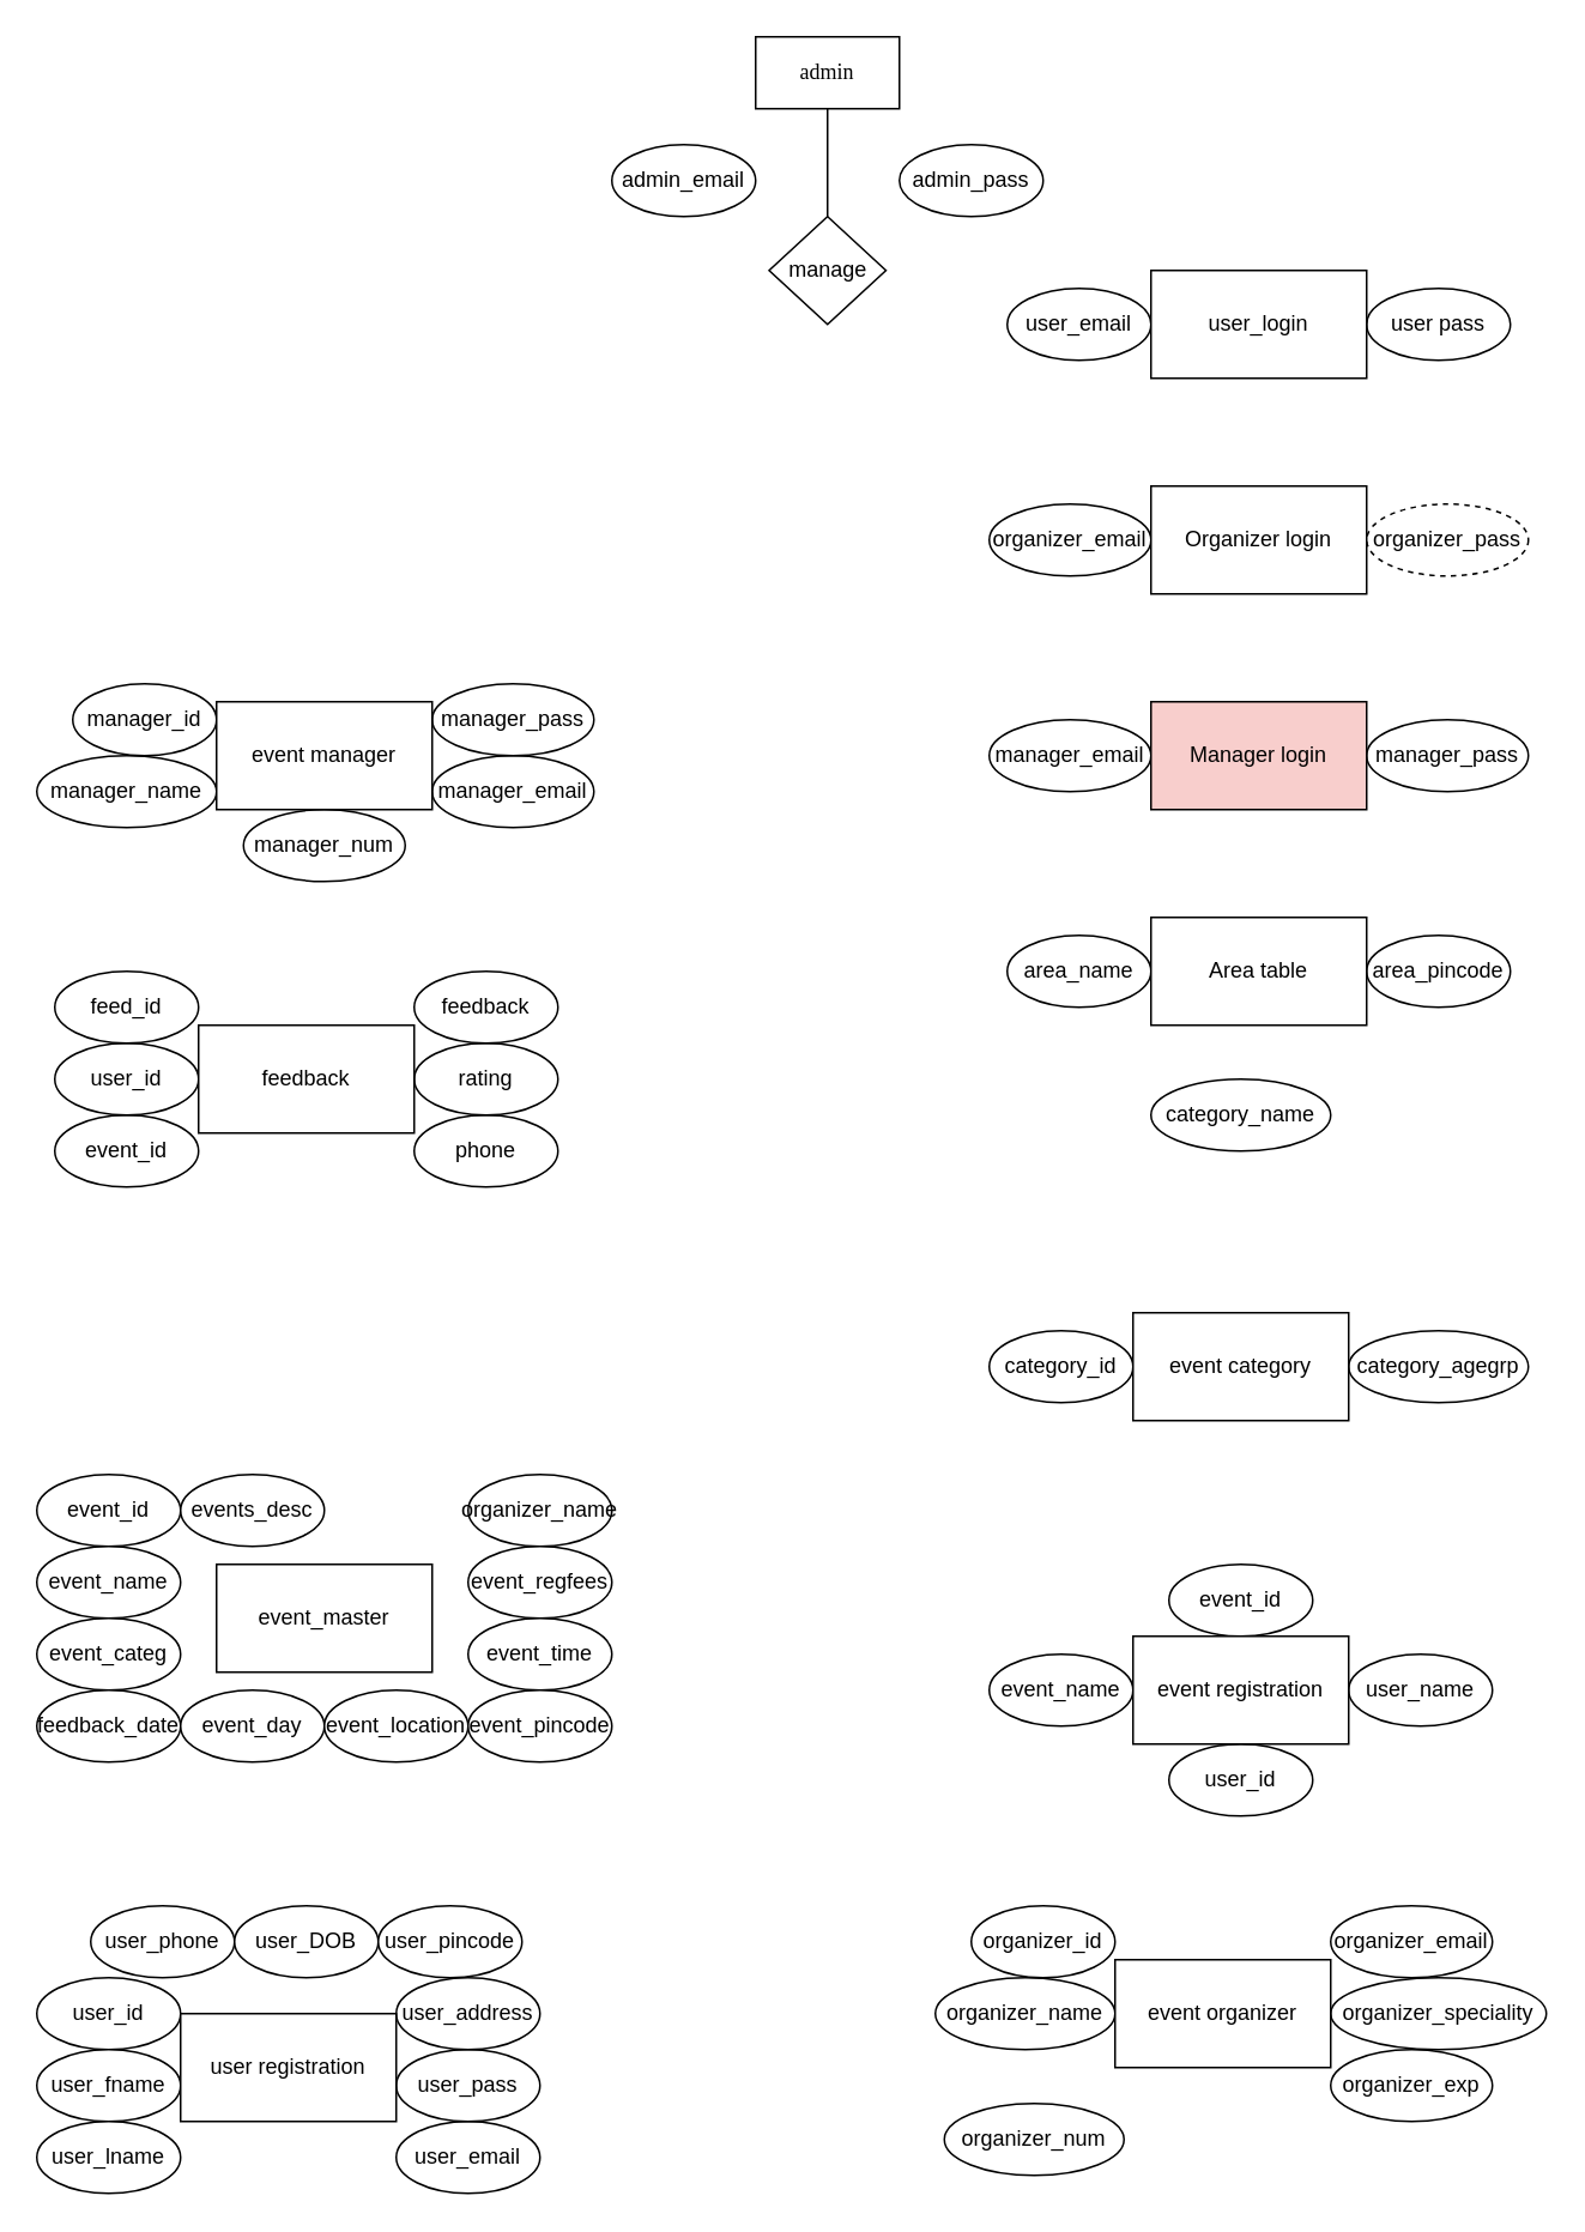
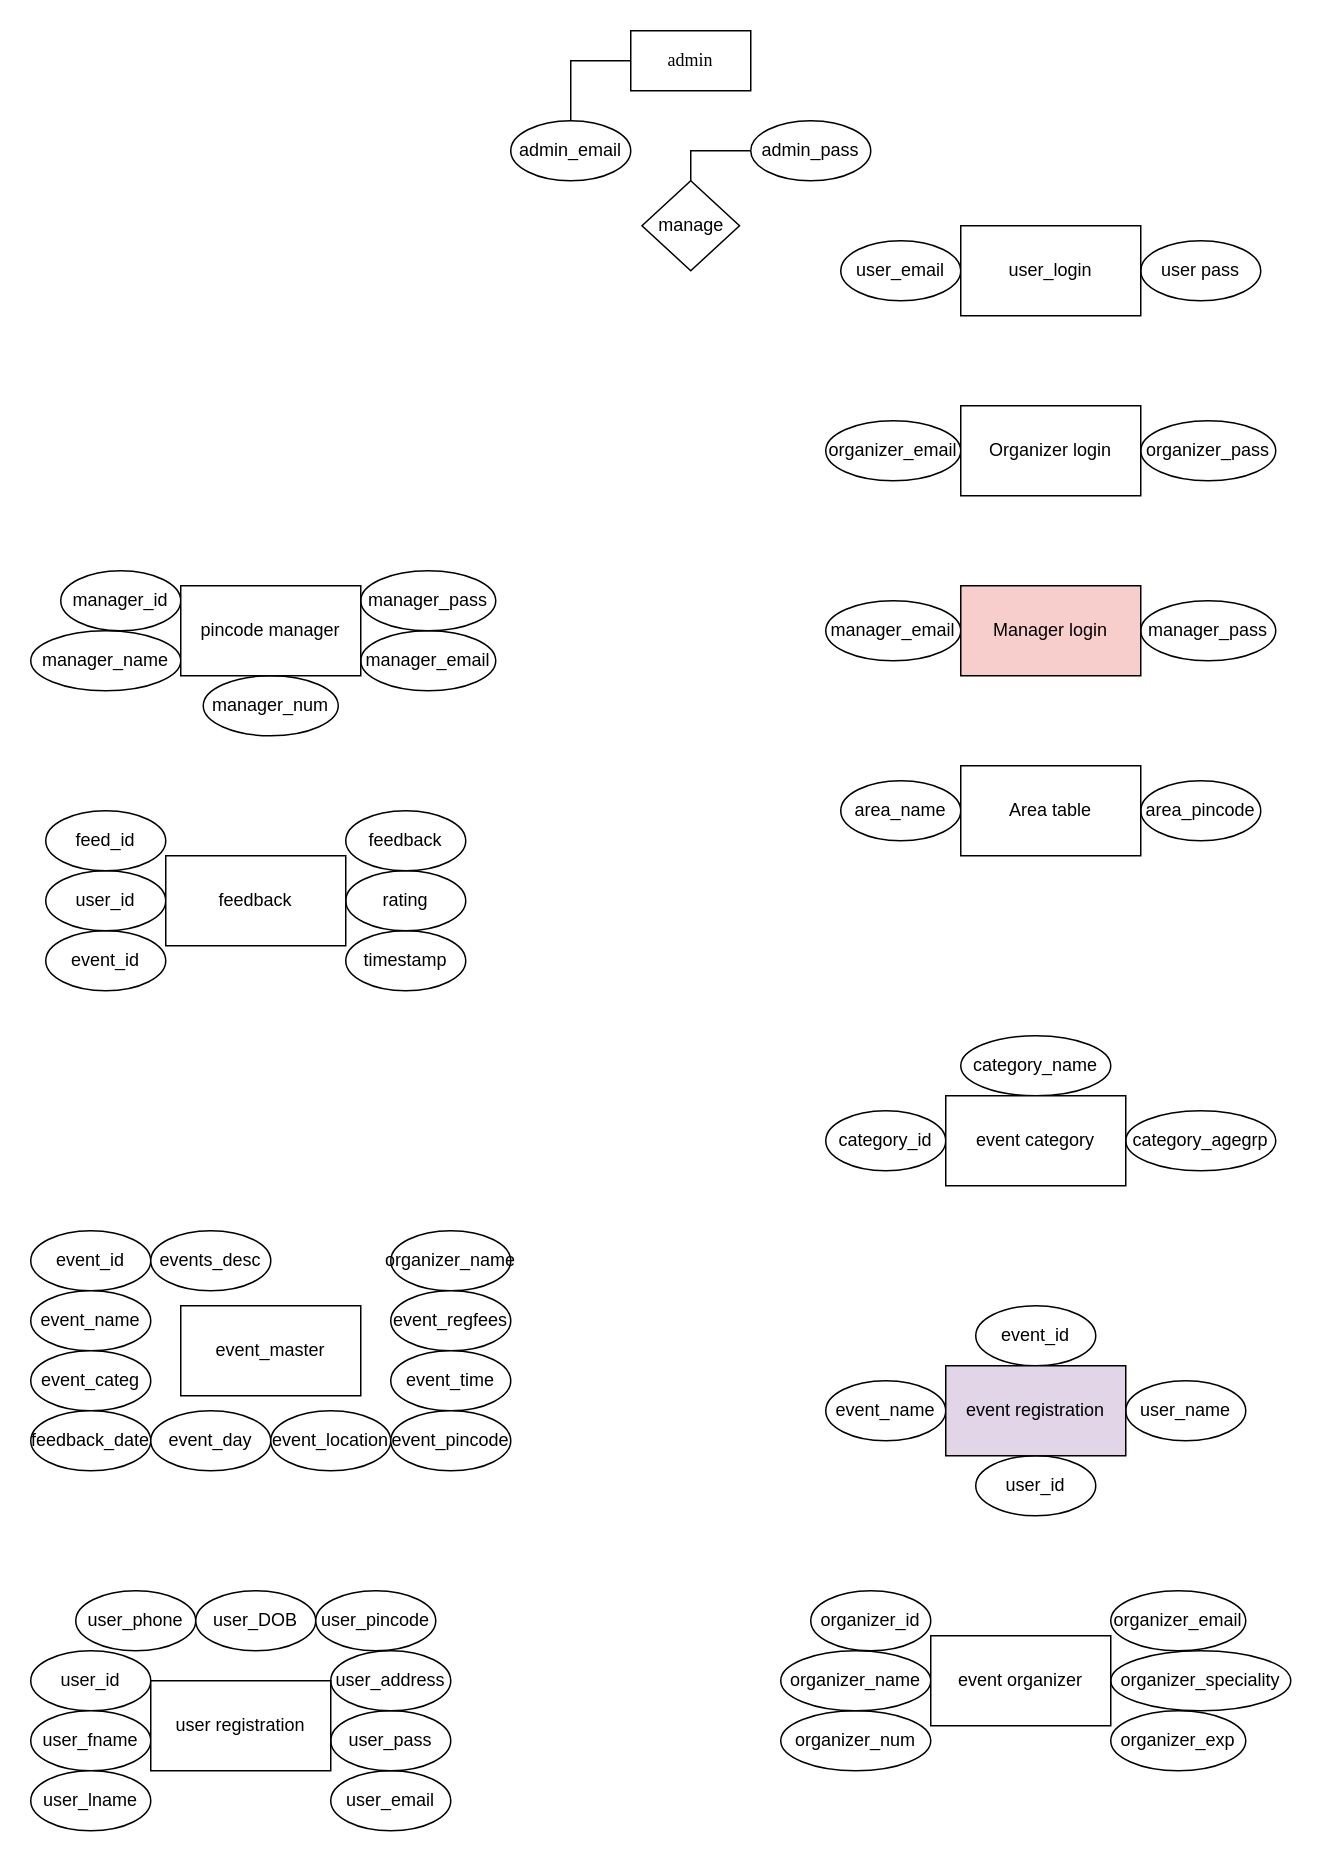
  <mxCell id="0" />
  <mxCell id="1" parent="0" />
+ <mxCell id="2" style="edgeStyle=orthogonalEdgeStyle;rounded=0;orthogonalLoop=1;jettySize=auto;html=1;exitX=0.5;exitY=0;exitDx=0;exitDy=0;entryX=0;entryY=0.5;entryDx=0;entryDy=0;endArrow=none;endFill=0;" edge="1" parent="1" source="3" target="46"><mxGeometry relative="1" as="geometry" /></mxCell>
  <mxCell id="3" value="admin_email" style="ellipse;whiteSpace=wrap;html=1;" parent="1" vertex="1"><mxGeometry x="340" y="80" width="80" height="40" as="geometry" /></mxCell>
  <mxCell id="4" value="admin_pass" style="ellipse;whiteSpace=wrap;html=1;" parent="1" vertex="1"><mxGeometry x="500" y="80" width="80" height="40" as="geometry" /></mxCell>
  <mxCell id="5" value="user_id" style="ellipse;whiteSpace=wrap;html=1;" parent="1" vertex="1"><mxGeometry y="1100" width="80" height="40" as="geometry" x="20" /></mxCell>
  <mxCell id="6" value="user_fname" style="ellipse;whiteSpace=wrap;html=1;" parent="1" vertex="1"><mxGeometry y="1140" width="80" height="40" as="geometry" x="20" /></mxCell>
  <mxCell id="7" value="user_lname" style="ellipse;whiteSpace=wrap;html=1;" parent="1" vertex="1"><mxGeometry y="1180" width="80" height="40" as="geometry" x="20" /></mxCell>
  <mxCell id="8" value="user_phone" style="ellipse;whiteSpace=wrap;html=1;" parent="1" vertex="1"><mxGeometry x="50" y="1060" width="80" height="40" as="geometry" /></mxCell>
  <mxCell id="9" value="user_DOB" style="ellipse;whiteSpace=wrap;html=1;" parent="1" vertex="1"><mxGeometry x="130" y="1060" width="80" height="40" as="geometry" /></mxCell>
  <mxCell id="10" value="user_pincode" style="ellipse;whiteSpace=wrap;html=1;" parent="1" vertex="1"><mxGeometry x="210" y="1060" width="80" height="40" as="geometry" /></mxCell>
  <mxCell id="11" value="user_email" style="ellipse;whiteSpace=wrap;html=1;" parent="1" vertex="1"><mxGeometry x="220" y="1180" width="80" height="40" as="geometry" /></mxCell>
  <mxCell id="12" value="user_pass" style="ellipse;whiteSpace=wrap;html=1;" parent="1" vertex="1"><mxGeometry x="220" y="1140" width="80" height="40" as="geometry" /></mxCell>
  <mxCell id="13" value="user_address" style="ellipse;whiteSpace=wrap;html=1;" parent="1" vertex="1"><mxGeometry x="220" y="1100" width="80" height="40" as="geometry" /></mxCell>
  <mxCell id="14" value="user_email" style="ellipse;whiteSpace=wrap;html=1;" parent="1" vertex="1"><mxGeometry x="560" y="160" width="80" height="40" as="geometry" /></mxCell>
  <mxCell id="15" value="user pass" style="ellipse;whiteSpace=wrap;html=1;" parent="1" vertex="1"><mxGeometry x="760" y="160" width="80" height="40" as="geometry" /></mxCell>
  <mxCell id="16" value="organizer_email" style="ellipse;whiteSpace=wrap;html=1;" parent="1" vertex="1"><mxGeometry x="550" y="280" width="90" height="40" as="geometry" /></mxCell>
- <mxCell id="17" value="organizer_pass" style="ellipse;whiteSpace=wrap;html=1;dashed=1;" parent="1" vertex="1"><mxGeometry x="760" y="280" width="90" height="40" as="geometry" /></mxCell>
+ <mxCell id="17" value="organizer_pass" style="ellipse;whiteSpace=wrap;html=1;" parent="1" vertex="1"><mxGeometry x="760" y="280" width="90" height="40" as="geometry" /></mxCell>
  <mxCell id="18" value="manager_email" style="ellipse;whiteSpace=wrap;html=1;" parent="1" vertex="1"><mxGeometry x="550" y="400" width="90" height="40" as="geometry" /></mxCell>
  <mxCell id="19" value="manager_pass" style="ellipse;whiteSpace=wrap;html=1;" parent="1" vertex="1"><mxGeometry x="760" y="400" width="90" height="40" as="geometry" /></mxCell>
  <mxCell id="20" value="area_name" style="ellipse;whiteSpace=wrap;html=1;" parent="1" vertex="1"><mxGeometry x="560" y="520" width="80" height="40" as="geometry" /></mxCell>
  <mxCell id="21" value="area_pincode" style="ellipse;whiteSpace=wrap;html=1;" parent="1" vertex="1"><mxGeometry x="760" y="520" width="80" height="40" as="geometry" /></mxCell>
  <mxCell id="22" value="organizer_exp" style="ellipse;whiteSpace=wrap;html=1;" parent="1" vertex="1"><mxGeometry x="740" y="1140" width="90" height="40" as="geometry" /></mxCell>
  <mxCell id="23" value="organizer_speciality" style="ellipse;whiteSpace=wrap;html=1;" parent="1" vertex="1"><mxGeometry x="740" y="1100" width="120" height="40" as="geometry" /></mxCell>
  <mxCell id="24" value="organizer_email" style="ellipse;whiteSpace=wrap;html=1;" parent="1" vertex="1"><mxGeometry x="740" y="1060" width="90" height="40" as="geometry" /></mxCell>
- <mxCell id="25" value="organizer_num" style="ellipse;whiteSpace=wrap;html=1;" parent="1" vertex="1"><mxGeometry x="525" y="1170" width="100" height="40" as="geometry" /></mxCell>
+ <mxCell id="25" value="organizer_num" style="ellipse;whiteSpace=wrap;html=1;" parent="1" vertex="1"><mxGeometry x="520" y="1140" width="100" height="40" as="geometry" /></mxCell>
  <mxCell id="26" value="organizer_name" style="ellipse;whiteSpace=wrap;html=1;" parent="1" vertex="1"><mxGeometry x="520" y="1100" width="100" height="40" as="geometry" /></mxCell>
  <mxCell id="27" value="organizer_id" style="ellipse;whiteSpace=wrap;html=1;" parent="1" vertex="1"><mxGeometry x="540" y="1060" width="80" height="40" as="geometry" /></mxCell>
  <mxCell id="28" value="manager_num" style="ellipse;whiteSpace=wrap;html=1;" parent="1" vertex="1"><mxGeometry x="135" y="450" width="90" height="40" as="geometry" /></mxCell>
  <mxCell id="29" value="manager_email" style="ellipse;whiteSpace=wrap;html=1;" parent="1" vertex="1"><mxGeometry x="240" y="420" width="90" height="40" as="geometry" /></mxCell>
  <mxCell id="30" value="manager_pass" style="ellipse;whiteSpace=wrap;html=1;" parent="1" vertex="1"><mxGeometry x="240" y="380" width="90" height="40" as="geometry" /></mxCell>
  <mxCell id="31" value="manager_name" style="ellipse;whiteSpace=wrap;html=1;" parent="1" vertex="1"><mxGeometry y="420" width="100" height="40" as="geometry" x="20" /></mxCell>
  <mxCell id="32" value="manager_id" style="ellipse;whiteSpace=wrap;html=1;" parent="1" vertex="1"><mxGeometry x="40" y="380" width="80" height="40" as="geometry" /></mxCell>
  <mxCell id="33" value="category_id" style="ellipse;whiteSpace=wrap;html=1;" parent="1" vertex="1"><mxGeometry x="550" y="740" width="80" height="40" as="geometry" /></mxCell>
- <mxCell id="34" value="category_name" style="ellipse;whiteSpace=wrap;html=1;" parent="1" vertex="1"><mxGeometry x="640" y="600" width="100" height="40" as="geometry" /></mxCell>
+ <mxCell id="34" value="category_name" style="ellipse;whiteSpace=wrap;html=1;" parent="1" vertex="1"><mxGeometry x="640" y="690" width="100" height="40" as="geometry" /></mxCell>
  <mxCell id="35" value="category_agegrp" style="ellipse;whiteSpace=wrap;html=1;" parent="1" vertex="1"><mxGeometry x="750" y="740" width="100" height="40" as="geometry" /></mxCell>
  <mxCell id="36" value="event_id" style="ellipse;whiteSpace=wrap;html=1;" parent="1" vertex="1"><mxGeometry x="650" y="870" width="80" height="40" as="geometry" /></mxCell>
  <mxCell id="37" value="event_name" style="ellipse;whiteSpace=wrap;html=1;" parent="1" vertex="1"><mxGeometry x="550" y="920" width="80" height="40" as="geometry" /></mxCell>
  <mxCell id="38" value="user_name" style="ellipse;whiteSpace=wrap;html=1;" parent="1" vertex="1"><mxGeometry x="750" y="920" width="80" height="40" as="geometry" /></mxCell>
  <mxCell id="39" value="user_id" style="ellipse;whiteSpace=wrap;html=1;" parent="1" vertex="1"><mxGeometry x="650" y="970" width="80" height="40" as="geometry" /></mxCell>
- <mxCell id="40" value="phone" style="ellipse;whiteSpace=wrap;html=1;" parent="1" vertex="1"><mxGeometry x="230" y="620" width="80" height="40" as="geometry" /></mxCell>
+ <mxCell id="40" value="timestamp" style="ellipse;whiteSpace=wrap;html=1;" parent="1" vertex="1"><mxGeometry x="230" y="620" width="80" height="40" as="geometry" /></mxCell>
  <mxCell id="41" value="rating" style="ellipse;whiteSpace=wrap;html=1;" parent="1" vertex="1"><mxGeometry x="230" y="580" width="80" height="40" as="geometry" /></mxCell>
  <mxCell id="42" value="feedback" style="ellipse;whiteSpace=wrap;html=1;" parent="1" vertex="1"><mxGeometry x="230" y="540" width="80" height="40" as="geometry" /></mxCell>
  <mxCell id="43" value="event_id" style="ellipse;whiteSpace=wrap;html=1;" parent="1" vertex="1"><mxGeometry x="30" y="620" width="80" height="40" as="geometry" /></mxCell>
  <mxCell id="44" value="user_id" style="ellipse;whiteSpace=wrap;html=1;" parent="1" vertex="1"><mxGeometry x="30" y="580" width="80" height="40" as="geometry" /></mxCell>
  <mxCell id="45" value="feed_id" style="ellipse;whiteSpace=wrap;html=1;" parent="1" vertex="1"><mxGeometry x="30" y="540" width="80" height="40" as="geometry" /></mxCell>
  <mxCell id="46" value="&lt;font face=&quot;Times New Roman&quot;&gt;admin&lt;/font&gt;" style="rounded=0;whiteSpace=wrap;html=1;" parent="1" vertex="1"><mxGeometry x="420" width="80" height="40" as="geometry" y="20" /></mxCell>
  <mxCell id="47" value="user_login" style="rounded=0;whiteSpace=wrap;html=1;" parent="1" vertex="1"><mxGeometry x="640" y="150" width="120" height="60" as="geometry" /></mxCell>
  <mxCell id="48" value="Organizer login" style="rounded=0;whiteSpace=wrap;html=1;" parent="1" vertex="1"><mxGeometry x="640" y="270" width="120" height="60" as="geometry" /></mxCell>
  <mxCell id="49" value="Manager login" style="rounded=0;whiteSpace=wrap;html=1;fillColor=#f8cecc;" parent="1" vertex="1"><mxGeometry x="640" y="390" width="120" height="60" as="geometry" /></mxCell>
  <mxCell id="50" value="Area table" style="rounded=0;whiteSpace=wrap;html=1;" parent="1" vertex="1"><mxGeometry x="640" y="510" width="120" height="60" as="geometry" /></mxCell>
  <mxCell id="51" value="event category" style="rounded=0;whiteSpace=wrap;html=1;" parent="1" vertex="1"><mxGeometry x="630" y="730" width="120" height="60" as="geometry" /></mxCell>
- <mxCell id="52" value="event registration" style="rounded=0;whiteSpace=wrap;html=1;" parent="1" vertex="1"><mxGeometry x="630" y="910" width="120" height="60" as="geometry" /></mxCell>
+ <mxCell id="52" value="event registration" style="rounded=0;whiteSpace=wrap;html=1;fillColor=#e1d5e7;" parent="1" vertex="1"><mxGeometry x="630" y="910" width="120" height="60" as="geometry" /></mxCell>
  <mxCell id="53" value="feedback" style="rounded=0;whiteSpace=wrap;html=1;" parent="1" vertex="1"><mxGeometry x="110" y="570" width="120" height="60" as="geometry" /></mxCell>
  <mxCell id="54" value="user registration" style="rounded=0;whiteSpace=wrap;html=1;" parent="1" vertex="1"><mxGeometry x="100" y="1120" width="120" height="60" as="geometry" /></mxCell>
  <mxCell id="55" value="event organizer" style="rounded=0;whiteSpace=wrap;html=1;" parent="1" vertex="1"><mxGeometry x="620" y="1090" width="120" height="60" as="geometry" /></mxCell>
- <mxCell id="56" value="event manager" style="rounded=0;whiteSpace=wrap;html=1;" parent="1" vertex="1"><mxGeometry x="120" y="390" width="120" height="60" as="geometry" /></mxCell>
+ <mxCell id="56" value="pincode manager" style="rounded=0;whiteSpace=wrap;html=1;" parent="1" vertex="1"><mxGeometry x="120" y="390" width="120" height="60" as="geometry" /></mxCell>
  <mxCell id="57" value="event_master" style="rounded=0;whiteSpace=wrap;html=1;" parent="1" vertex="1"><mxGeometry x="120" y="870" width="120" height="60" as="geometry" /></mxCell>
  <mxCell id="58" value="event_id" style="ellipse;whiteSpace=wrap;html=1;" parent="1" vertex="1"><mxGeometry y="820" width="80" height="40" as="geometry" x="20" /></mxCell>
  <mxCell id="59" value="events_desc" style="ellipse;whiteSpace=wrap;html=1;" parent="1" vertex="1"><mxGeometry x="100" y="820" width="80" height="40" as="geometry" /></mxCell>
  <mxCell id="60" value="organizer_name" style="ellipse;whiteSpace=wrap;html=1;" parent="1" vertex="1"><mxGeometry x="260" y="820" width="80" height="40" as="geometry" /></mxCell>
  <mxCell id="61" value="event_name" style="ellipse;whiteSpace=wrap;html=1;" parent="1" vertex="1"><mxGeometry y="860" width="80" height="40" as="geometry" x="20" /></mxCell>
  <mxCell id="62" value="event_categ" style="ellipse;whiteSpace=wrap;html=1;" parent="1" vertex="1"><mxGeometry y="900" width="80" height="40" as="geometry" x="20" /></mxCell>
  <mxCell id="63" value="event_regfees" style="ellipse;whiteSpace=wrap;html=1;" parent="1" vertex="1"><mxGeometry x="260" y="860" width="80" height="40" as="geometry" /></mxCell>
  <mxCell id="64" value="event_time" style="ellipse;whiteSpace=wrap;html=1;" parent="1" vertex="1"><mxGeometry x="260" y="900" width="80" height="40" as="geometry" /></mxCell>
  <mxCell id="65" value="feedback_date" style="ellipse;whiteSpace=wrap;html=1;" parent="1" vertex="1"><mxGeometry y="940" width="80" height="40" as="geometry" x="20" /></mxCell>
  <mxCell id="66" value="event_day" style="ellipse;whiteSpace=wrap;html=1;" parent="1" vertex="1"><mxGeometry x="100" y="940" width="80" height="40" as="geometry" /></mxCell>
  <mxCell id="67" value="event_location" style="ellipse;whiteSpace=wrap;html=1;" parent="1" vertex="1"><mxGeometry x="180" y="940" width="80" height="40" as="geometry" /></mxCell>
  <mxCell id="68" value="event_pincode" style="ellipse;whiteSpace=wrap;html=1;" parent="1" vertex="1"><mxGeometry x="260" y="940" width="80" height="40" as="geometry" /></mxCell>
- <mxCell id="69" style="edgeStyle=orthogonalEdgeStyle;rounded=0;orthogonalLoop=1;jettySize=auto;html=1;exitX=0.5;exitY=0;exitDx=0;exitDy=0;entryX=0.5;entryY=1;entryDx=0;entryDy=0;endArrow=none;endFill=0;" edge="1" parent="1" source="70" target="46"><mxGeometry relative="1" as="geometry" /></mxCell>
+ <mxCell id="69" style="edgeStyle=orthogonalEdgeStyle;rounded=0;orthogonalLoop=1;jettySize=auto;html=1;exitX=0.5;exitY=0;exitDx=0;exitDy=0;endArrow=none;endFill=0;" edge="1" parent="1" source="70" target="4"><mxGeometry relative="1" as="geometry" /></mxCell>
  <mxCell id="70" value="manage" style="rhombus;whiteSpace=wrap;html=1;" vertex="1" parent="1"><mxGeometry x="427.5" y="120" width="65" height="60" as="geometry" /></mxCell>
